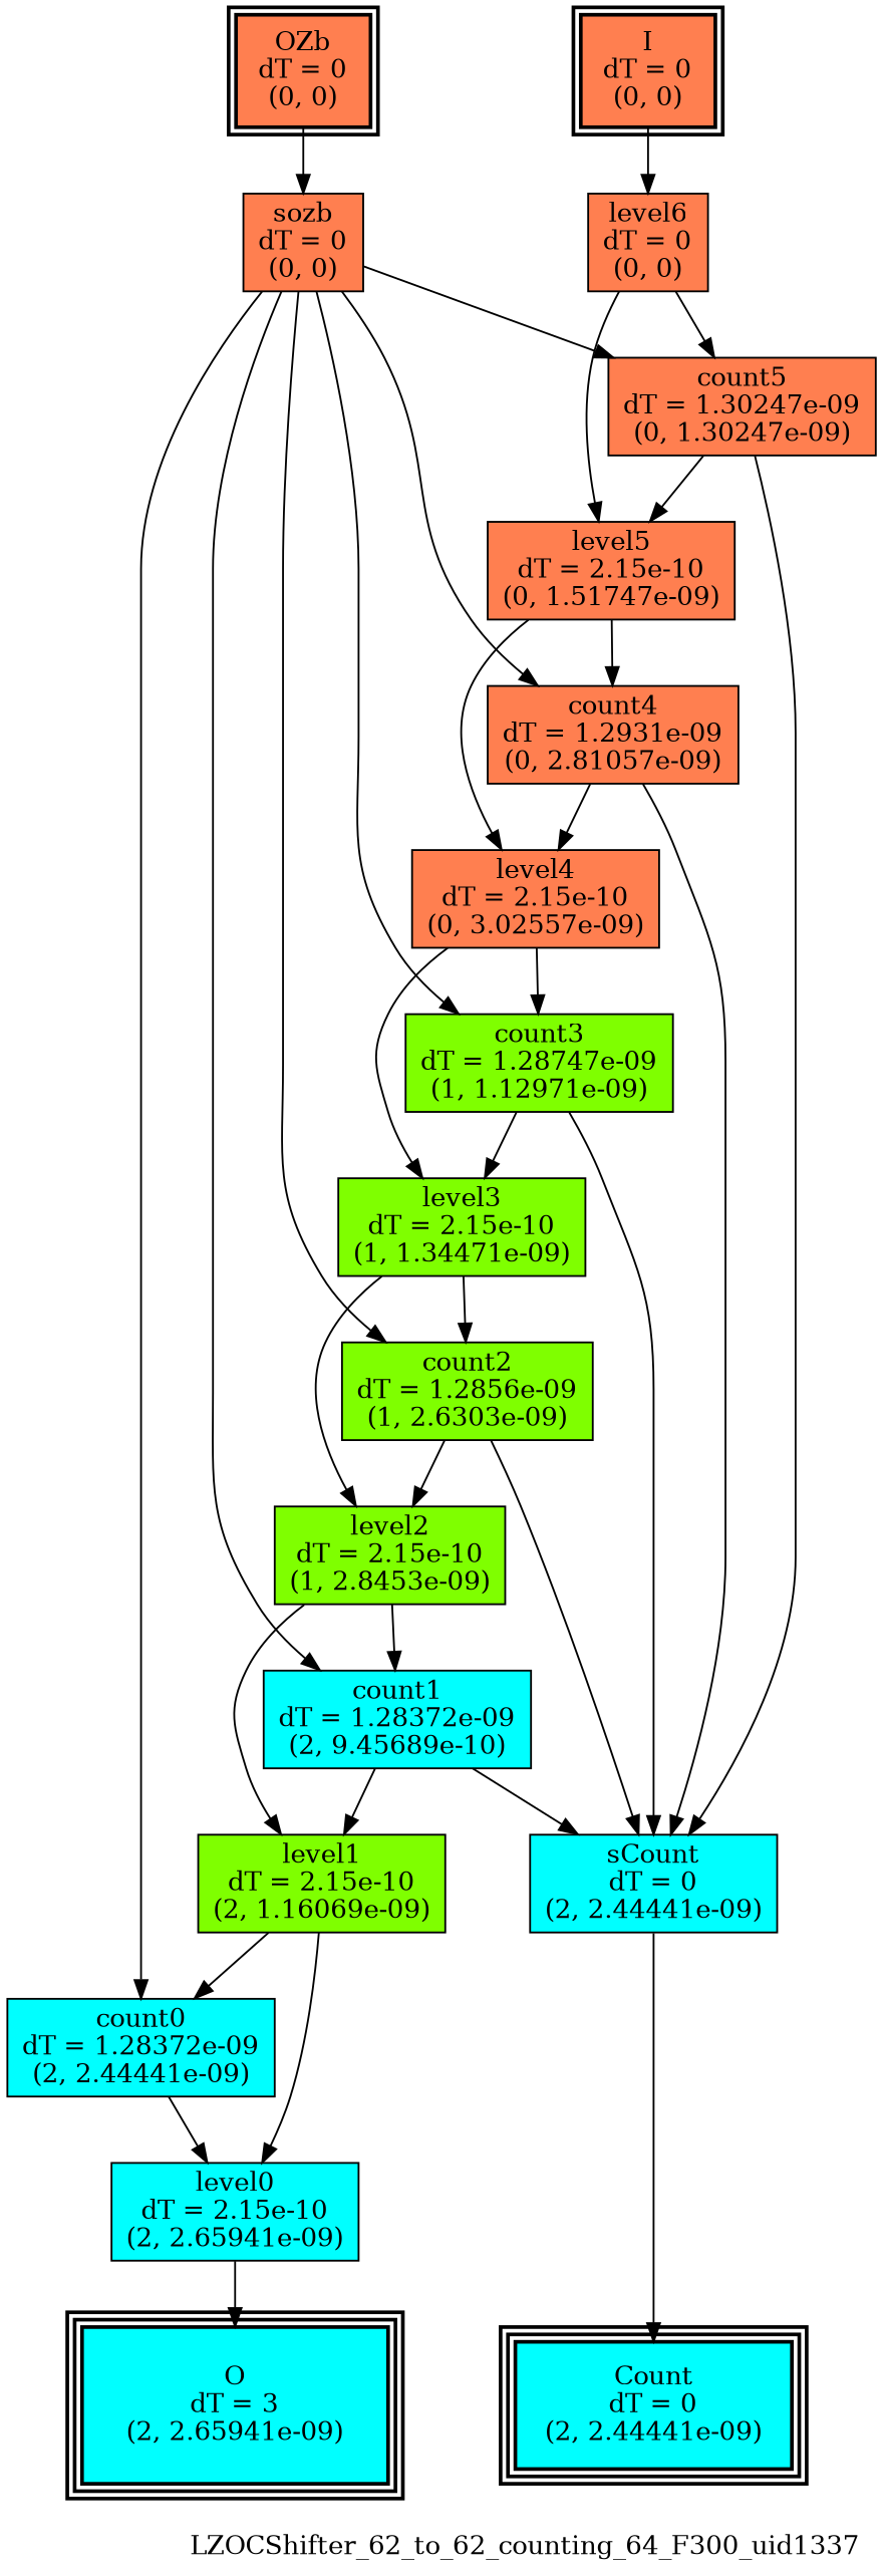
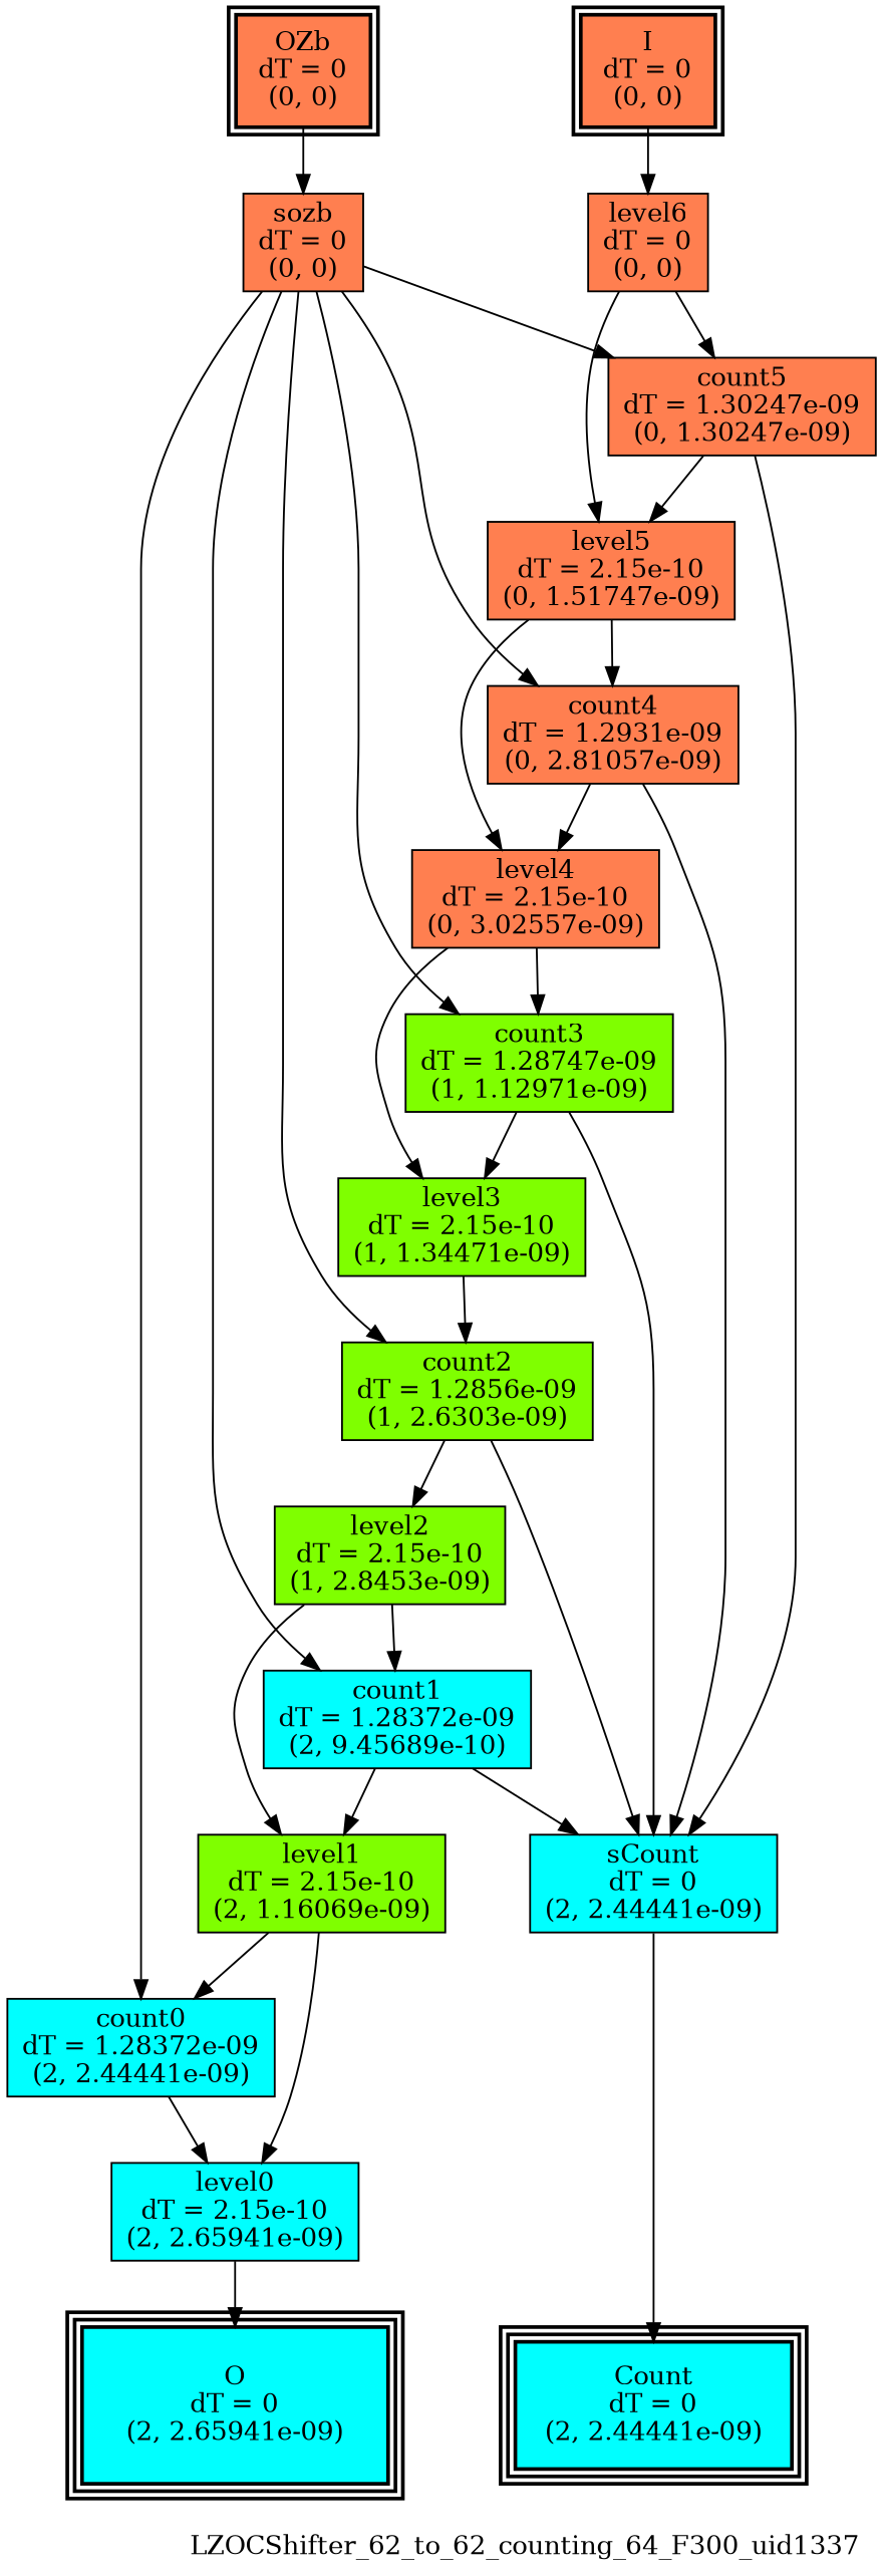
  digraph {
    label=LZOCShifter_62_to_62_counting_64_F300_uid1337
    labeljust=right
    labelloc=bottom
    nodesep=0.25
    ranksep=0.5
    node [color=black fillcolor=coral peripheries=1 shape=box style=filled]
    edge [arrowhead=normal arrowsize=1.0 arrowtail=normal color=black dir=forward]
    n1 [label="I\ndT = 0\n(0, 0)" peripheries=2 style="bold, filled"]
    n2 [label="OZb\ndT = 0\n(0, 0)" peripheries=2 style="bold, filled"]
    n3 [fillcolor=cyan label="Count\ndT = 0\n(2, 2.44441e-09)" peripheries=3 style="bold, filled"]
-   n4 [fillcolor=cyan label="O\ndT = 3\n(2, 2.65941e-09)" peripheries=3 style="bold, filled"]
+   n4 [fillcolor=cyan label="O\ndT = 0\n(2, 2.65941e-09)" peripheries=3 style="bold, filled"]
    n5 [label="level6\ndT = 0\n(0, 0)"]
    n6 [label="sozb\ndT = 0\n(0, 0)"]
    n7 [label="count5\ndT = 1.30247e-09\n(0, 1.30247e-09)"]
    n8 [label="level5\ndT = 2.15e-10\n(0, 1.51747e-09)"]
    n9 [label="count4\ndT = 1.2931e-09\n(0, 2.81057e-09)"]
    n10 [fillcolor=chartreuse label="count3\ndT = 1.28747e-09\n(1, 1.12971e-09)"]
    n11 [fillcolor=chartreuse label="count2\ndT = 1.2856e-09\n(1, 2.6303e-09)"]
    n12 [fillcolor=cyan label="count1\ndT = 1.28372e-09\n(2, 9.45689e-10)"]
    n13 [fillcolor=cyan label="count0\ndT = 1.28372e-09\n(2, 2.44441e-09)"]
    n14 [fillcolor=cyan label="sCount\ndT = 0\n(2, 2.44441e-09)"]
    n15 [label="level4\ndT = 2.15e-10\n(0, 3.02557e-09)"]
    n16 [fillcolor=chartreuse label="level3\ndT = 2.15e-10\n(1, 1.34471e-09)"]
    n17 [fillcolor=chartreuse label="level2\ndT = 2.15e-10\n(1, 2.8453e-09)"]
    n18 [fillcolor=chartreuse label="level1\ndT = 2.15e-10\n(2, 1.16069e-09)"]
    n19 [fillcolor=cyan label="level0\ndT = 2.15e-10\n(2, 2.65941e-09)"]
    subgraph sub_1 {
      rank=same
      n1
      n2
    }
    subgraph sub_2 {
      rank=same
      n3
      n4
    }
    n1 -> n5
    n2 -> n6
    n5 -> n7
    n5 -> n8
    n6 -> n7
    n6 -> n9
    n6 -> n10
    n6 -> n11
    n6 -> n12
    n6 -> n13
    n7 -> n8
    n7 -> n14
    n8 -> n9
    n8 -> n15
    n9 -> n14
    n9 -> n15
    n10 -> n14
    n10 -> n16
    n11 -> n14
    n11 -> n17
    n12 -> n14
    n12 -> n18
    n13 -> n19
    n14 -> n3
    n15 -> n10
    n15 -> n16
    n16 -> n11
-   n16 -> n17
    n17 -> n12
    n17 -> n18
    n18 -> n13
    n18 -> n19
    n19 -> n4
  }
